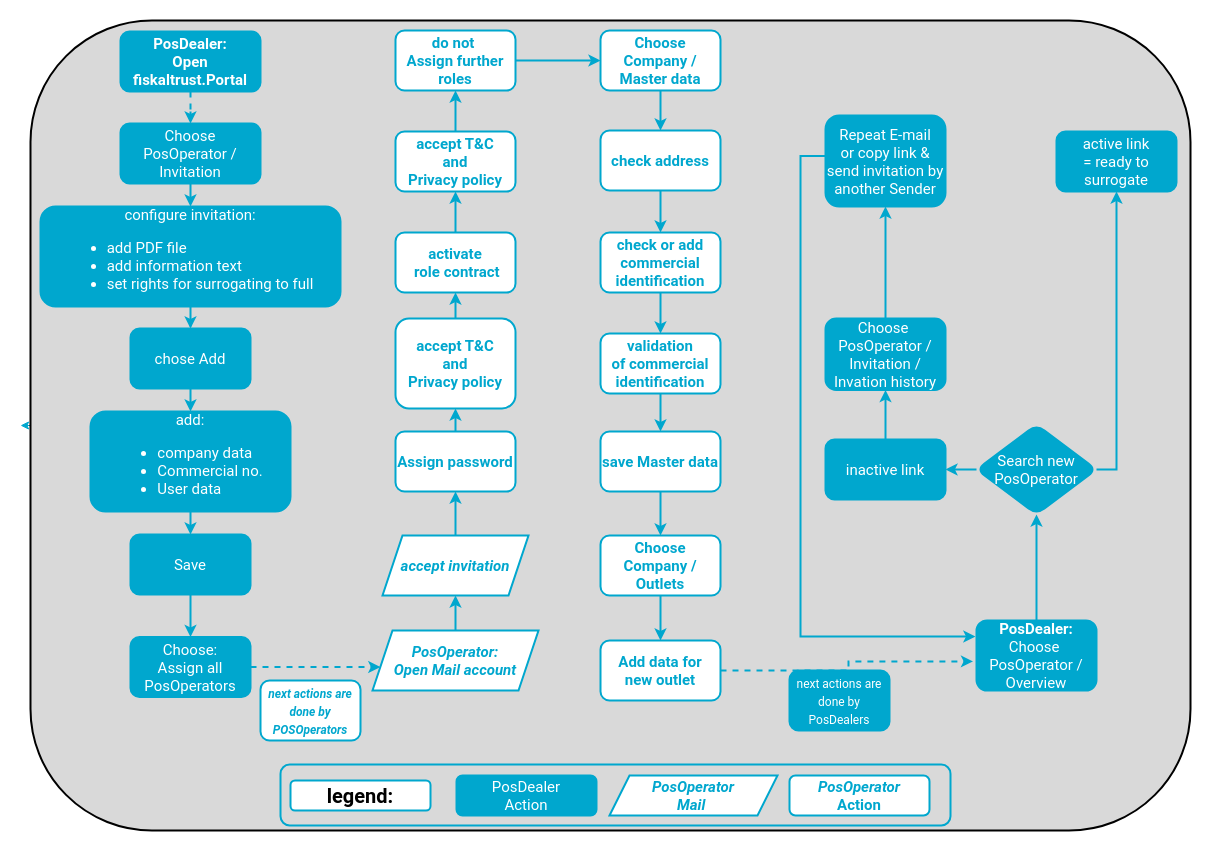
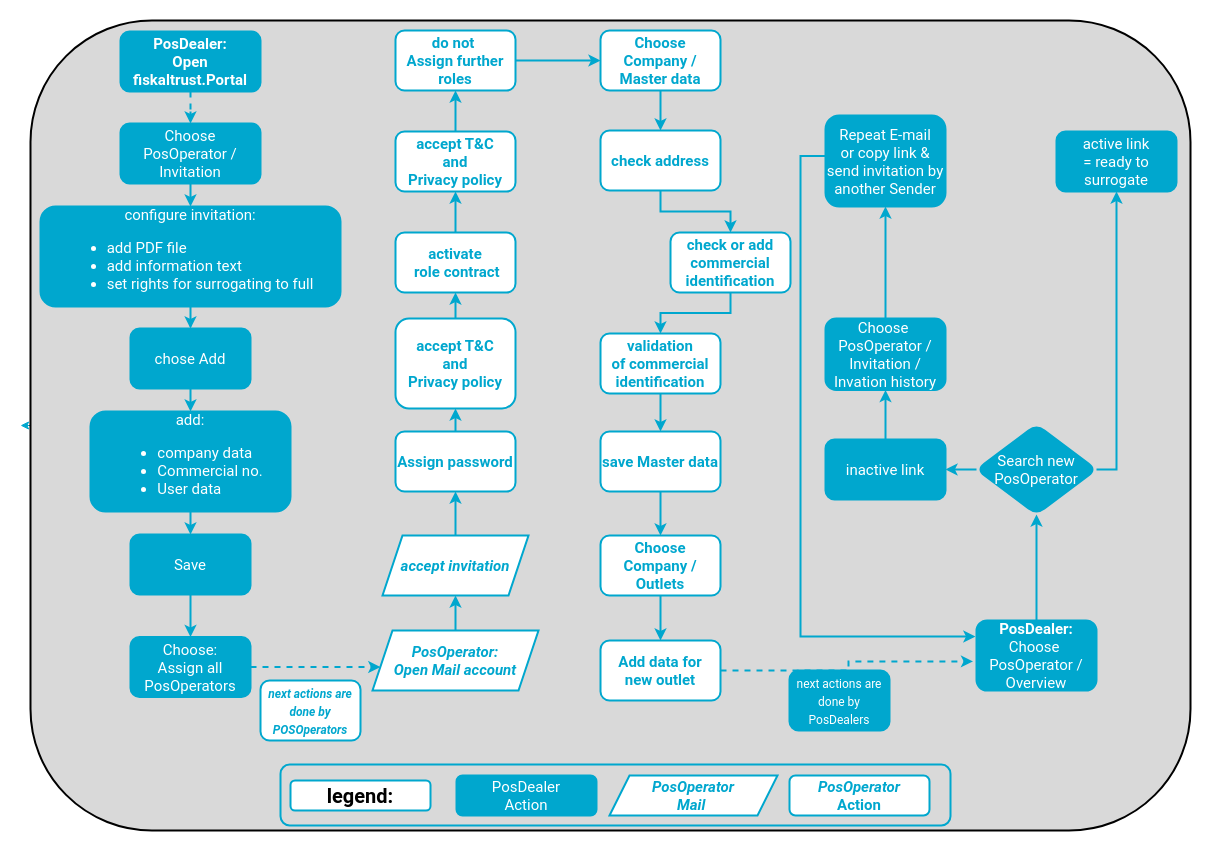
  <mxCell id="0" />
  <mxCell id="1" parent="0" />
  <mxCell id="2" style="edgeStyle=orthogonalEdgeStyle;rounded=0;orthogonalLoop=1;jettySize=auto;html=1;exitX=0;exitY=0.5;exitDx=0;exitDy=0;fontFamily=Roboto;fontColor=#C4C4C4;strokeColor=#00A7CE;" edge="1" parent="1" source="3"><mxGeometry relative="1" as="geometry"><mxPoint x="20" y="425.571" as="targetPoint" /></mxGeometry></mxCell>
  <mxCell id="3" value="" style="rounded=1;whiteSpace=wrap;html=1;labelBackgroundColor=#D9D9D9;fontFamily=Roboto;fontColor=#C4C4C4;strokeColor=default;strokeWidth=2;fillColor=#D9D9D9;gradientColor=none;" vertex="1" parent="1"><mxGeometry x="30" y="20" width="1160" height="810" as="geometry" /></mxCell>
  <mxCell id="4" value="" style="edgeStyle=orthogonalEdgeStyle;rounded=0;orthogonalLoop=1;jettySize=auto;html=1;fontFamily=Roboto;fontSize=24;fontColor=#00A7CE;strokeColor=#00A7CE;strokeWidth=2;dashed=1;" parent="1" source="5" target="7" edge="1"><mxGeometry relative="1" as="geometry" /></mxCell>
  <mxCell id="5" value="&lt;span style=&quot;font-weight: 700&quot;&gt;PosDealer:&lt;/span&gt;&lt;br style=&quot;font-weight: 700&quot;&gt;&lt;span style=&quot;font-weight: 700&quot;&gt;Open fiskaltrust.Portal&lt;/span&gt;&lt;span style=&quot;font-weight: 700 ; font-size: 15px&quot;&gt;&lt;br&gt;&lt;/span&gt;" style="whiteSpace=wrap;html=1;rounded=1;fontColor=#FFFFFF;strokeColor=#00A7CE;fillColor=#00A7CE;fontFamily=Roboto;fontSize=15;strokeWidth=2;" parent="1" vertex="1"><mxGeometry x="120" y="31" width="140" height="60" as="geometry" /></mxCell>
  <mxCell id="6" value="" style="edgeStyle=orthogonalEdgeStyle;rounded=0;orthogonalLoop=1;jettySize=auto;html=1;fontColor=#00A7CE;strokeColor=#00A7CE;strokeWidth=2;" parent="1" source="7" target="9" edge="1"><mxGeometry relative="1" as="geometry" /></mxCell>
  <mxCell id="7" value="Choose&lt;br&gt;PosOperator / Invitation" style="whiteSpace=wrap;html=1;rounded=1;fontFamily=Roboto;fontSize=15;fontColor=#FFFFFF;strokeColor=#00A7CE;fillColor=#00A7CE;strokeWidth=2;" parent="1" vertex="1"><mxGeometry x="120" y="123" width="140" height="60" as="geometry" /></mxCell>
  <mxCell id="8" value="" style="edgeStyle=orthogonalEdgeStyle;rounded=0;orthogonalLoop=1;jettySize=auto;html=1;fontColor=#00A7CE;strokeColor=#00A7CE;strokeWidth=2;" parent="1" source="9" target="11" edge="1"><mxGeometry relative="1" as="geometry" /></mxCell>
  <mxCell id="9" value="configure invitation:&lt;br&gt;&lt;ul&gt;&lt;li style=&quot;text-align: left&quot;&gt;&lt;span&gt;add PDF file&lt;/span&gt;&lt;br&gt;&lt;/li&gt;&lt;li style=&quot;text-align: left&quot;&gt;add information&amp;nbsp;text&lt;/li&gt;&lt;li style=&quot;text-align: left&quot;&gt;set rights for surrogating to full&lt;/li&gt;&lt;/ul&gt;" style="whiteSpace=wrap;html=1;rounded=1;fontFamily=Roboto;fontSize=15;fontColor=#FFFFFF;strokeColor=#00A7CE;fillColor=#00A7CE;strokeWidth=2;" parent="1" vertex="1"><mxGeometry x="40" y="206" width="300" height="100" as="geometry" /></mxCell>
  <mxCell id="10" value="" style="edgeStyle=orthogonalEdgeStyle;rounded=0;orthogonalLoop=1;jettySize=auto;html=1;fontColor=#00A7CE;strokeColor=#00A7CE;strokeWidth=2;" parent="1" source="11" target="13" edge="1"><mxGeometry relative="1" as="geometry" /></mxCell>
  <mxCell id="11" value="chose Add" style="whiteSpace=wrap;html=1;rounded=1;fontFamily=Roboto;fontSize=15;fontColor=#FFFFFF;strokeColor=#00A7CE;fillColor=#00A7CE;strokeWidth=2;" parent="1" vertex="1"><mxGeometry x="130" y="328" width="120" height="60" as="geometry" /></mxCell>
  <mxCell id="12" value="" style="edgeStyle=orthogonalEdgeStyle;rounded=0;orthogonalLoop=1;jettySize=auto;html=1;fontColor=#00A7CE;strokeColor=#00A7CE;strokeWidth=2;" parent="1" source="13" target="15" edge="1"><mxGeometry relative="1" as="geometry" /></mxCell>
  <mxCell id="13" value="add:&lt;br&gt;&lt;ul&gt;&lt;li style=&quot;text-align: left&quot;&gt;company data&lt;/li&gt;&lt;li style=&quot;text-align: left&quot;&gt;Commercial no.&lt;/li&gt;&lt;li style=&quot;text-align: left&quot;&gt;User data&lt;/li&gt;&lt;/ul&gt;" style="whiteSpace=wrap;html=1;rounded=1;fontFamily=Roboto;fontSize=15;fontColor=#FFFFFF;strokeColor=#00A7CE;fillColor=#00A7CE;strokeWidth=2;" parent="1" vertex="1"><mxGeometry x="90" y="411" width="200" height="100" as="geometry" /></mxCell>
  <mxCell id="14" value="" style="edgeStyle=orthogonalEdgeStyle;rounded=0;orthogonalLoop=1;jettySize=auto;html=1;fontColor=#00A7CE;strokeColor=#00A7CE;strokeWidth=2;" parent="1" source="15" target="17" edge="1"><mxGeometry relative="1" as="geometry" /></mxCell>
  <mxCell id="15" value="Save" style="whiteSpace=wrap;html=1;rounded=1;fontFamily=Roboto;fontSize=15;fontColor=#FFFFFF;strokeColor=#00A7CE;fillColor=#00A7CE;strokeWidth=2;" parent="1" vertex="1"><mxGeometry x="130" y="534" width="120" height="60" as="geometry" /></mxCell>
  <mxCell id="16" value="" style="edgeStyle=orthogonalEdgeStyle;rounded=0;orthogonalLoop=1;jettySize=auto;html=1;fontColor=#00A7CE;strokeColor=#00A7CE;strokeWidth=2;dashed=1;" parent="1" source="17" target="19" edge="1"><mxGeometry relative="1" as="geometry"><Array as="points"><mxPoint x="310" y="667" /><mxPoint x="310" y="667" /></Array></mxGeometry></mxCell>
  <mxCell id="17" value="Choose:&lt;br&gt;Assign all PosOperators" style="whiteSpace=wrap;html=1;rounded=1;fontFamily=Roboto;fontSize=15;fontColor=#FFFFFF;strokeColor=#00A7CE;fillColor=#00A7CE;strokeWidth=2;" parent="1" vertex="1"><mxGeometry x="130" y="636.5" width="120" height="60" as="geometry" /></mxCell>
  <mxCell id="18" value="" style="edgeStyle=orthogonalEdgeStyle;rounded=0;orthogonalLoop=1;jettySize=auto;html=1;fontFamily=Roboto;fontSize=24;fontColor=#00A7CE;strokeColor=#00A7CE;strokeWidth=2;exitX=0.5;exitY=0;exitDx=0;exitDy=0;" parent="1" source="19" target="21" edge="1"><mxGeometry relative="1" as="geometry"><mxPoint x="422" y="636.5" as="sourcePoint" /></mxGeometry></mxCell>
  <mxCell id="19" value="PosOperator:&lt;br&gt;Open Mail account" style="shape=parallelogram;perimeter=parallelogramPerimeter;whiteSpace=wrap;html=1;fixedSize=1;labelBackgroundColor=#;fontFamily=Roboto;fontSize=15;fontColor=#00A7CE;strokeColor=#00A7CE;fillColor=default;fontStyle=3;strokeWidth=2;" parent="1" vertex="1"><mxGeometry x="372" y="630" width="166" height="60" as="geometry" /></mxCell>
  <mxCell id="20" value="" style="edgeStyle=orthogonalEdgeStyle;rounded=0;orthogonalLoop=1;jettySize=auto;html=1;fontFamily=Roboto;fontSize=24;fontColor=#00A7CE;strokeColor=#00A7CE;strokeWidth=2;exitX=0.5;exitY=0;exitDx=0;exitDy=0;" parent="1" source="21" target="23" edge="1"><mxGeometry relative="1" as="geometry"><mxPoint x="421" y="606.5" as="sourcePoint" /></mxGeometry></mxCell>
  <mxCell id="21" value="accept invitation" style="shape=parallelogram;perimeter=parallelogramPerimeter;whiteSpace=wrap;html=1;fixedSize=1;labelBackgroundColor=#;fontFamily=Roboto;fontSize=15;fontColor=#00A7CE;strokeColor=#00A7CE;fillColor=default;fontStyle=3;strokeWidth=2;" parent="1" vertex="1"><mxGeometry x="382" y="535" width="146" height="60" as="geometry" /></mxCell>
  <mxCell id="22" value="" style="edgeStyle=orthogonalEdgeStyle;rounded=0;orthogonalLoop=1;jettySize=auto;html=1;fontFamily=Roboto;fontSize=24;fontColor=#00A7CE;strokeColor=#00A7CE;strokeWidth=2;" parent="1" source="23" target="25" edge="1"><mxGeometry relative="1" as="geometry" /></mxCell>
  <mxCell id="23" value="Assign password" style="whiteSpace=wrap;html=1;rounded=1;fontFamily=Roboto;fontSize=15;fontColor=#00A7CE;fontStyle=1;strokeColor=#00A7CE;strokeWidth=2;" parent="1" vertex="1"><mxGeometry x="395" y="431" width="120" height="60" as="geometry" /></mxCell>
  <mxCell id="24" value="" style="edgeStyle=orthogonalEdgeStyle;rounded=0;orthogonalLoop=1;jettySize=auto;html=1;strokeColor=#00A7CE;strokeWidth=2;" parent="1" source="25" target="31" edge="1"><mxGeometry relative="1" as="geometry" /></mxCell>
  <mxCell id="25" value="accept T&amp;amp;C&lt;br&gt;and &lt;br&gt;Privacy policy" style="whiteSpace=wrap;html=1;rounded=1;fontFamily=Roboto;fontSize=15;fontColor=#00A7CE;fontStyle=1;strokeColor=#00A7CE;strokeWidth=2;" parent="1" vertex="1"><mxGeometry x="395" y="318" width="120" height="90" as="geometry" /></mxCell>
  <mxCell id="26" value="" style="edgeStyle=orthogonalEdgeStyle;rounded=0;orthogonalLoop=1;jettySize=auto;html=1;fontColor=#00A7CE;strokeColor=#00A7CE;strokeWidth=2;" parent="1" source="27" target="37" edge="1"><mxGeometry relative="1" as="geometry" /></mxCell>
  <mxCell id="27" value="Choose Company / Master data" style="whiteSpace=wrap;html=1;rounded=1;fontFamily=Roboto;fontSize=15;fontColor=#00A7CE;fontStyle=1;strokeColor=#00A7CE;strokeWidth=2;" parent="1" vertex="1"><mxGeometry x="600" y="30" width="120" height="60" as="geometry" /></mxCell>
  <mxCell id="28" value="" style="edgeStyle=orthogonalEdgeStyle;rounded=0;orthogonalLoop=1;jettySize=auto;html=1;fontColor=#00A7CE;strokeColor=#00A7CE;strokeWidth=2;entryX=0.5;entryY=0;entryDx=0;entryDy=0;" parent="1" source="29" target="41" edge="1"><mxGeometry relative="1" as="geometry"><mxPoint x="975" y="163" as="targetPoint" /></mxGeometry></mxCell>
- <mxCell id="29" value="check or add commercial identification" style="whiteSpace=wrap;html=1;rounded=1;fontFamily=Roboto;fontSize=15;fontColor=#00A7CE;fontStyle=1;strokeColor=#00A7CE;strokeWidth=2;" parent="1" vertex="1"><mxGeometry x="600" y="232" width="120" height="60" as="geometry" /></mxCell>
+ <mxCell id="29" value="check or add commercial identification" style="whiteSpace=wrap;html=1;rounded=1;fontFamily=Roboto;fontSize=15;fontColor=#00A7CE;fontStyle=1;strokeColor=#00A7CE;strokeWidth=2;" parent="1" vertex="1"><mxGeometry x="670" y="232" width="120" height="60" as="geometry" /></mxCell>
  <mxCell id="30" value="" style="edgeStyle=orthogonalEdgeStyle;rounded=0;orthogonalLoop=1;jettySize=auto;html=1;fontColor=#00A7CE;strokeColor=#00A7CE;strokeWidth=2;" parent="1" source="31" target="33" edge="1"><mxGeometry relative="1" as="geometry" /></mxCell>
  <mxCell id="31" value="activate&lt;br&gt;&amp;nbsp;role contract" style="whiteSpace=wrap;html=1;rounded=1;fontFamily=Roboto;fontSize=15;fontColor=#00A7CE;fontStyle=1;strokeColor=#00A7CE;strokeWidth=2;" parent="1" vertex="1"><mxGeometry x="395" y="232" width="120" height="60" as="geometry" /></mxCell>
  <mxCell id="32" value="" style="edgeStyle=orthogonalEdgeStyle;rounded=0;orthogonalLoop=1;jettySize=auto;html=1;fontColor=#00A7CE;strokeColor=#00A7CE;strokeWidth=2;" parent="1" source="33" target="35" edge="1"><mxGeometry relative="1" as="geometry" /></mxCell>
  <mxCell id="33" value="&lt;span&gt;accept T&amp;amp;C&lt;/span&gt;&lt;br&gt;&lt;span&gt;and &lt;br&gt;Privacy policy&lt;/span&gt;" style="whiteSpace=wrap;html=1;rounded=1;fontFamily=Roboto;fontSize=15;fontColor=#00A7CE;fontStyle=1;strokeColor=#00A7CE;strokeWidth=2;" parent="1" vertex="1"><mxGeometry x="395" y="131" width="120" height="60" as="geometry" /></mxCell>
  <mxCell id="34" value="" style="edgeStyle=orthogonalEdgeStyle;rounded=0;orthogonalLoop=1;jettySize=auto;html=1;fontColor=#00A7CE;strokeColor=#00A7CE;strokeWidth=2;" parent="1" source="35" target="27" edge="1"><mxGeometry relative="1" as="geometry" /></mxCell>
  <mxCell id="35" value="&lt;h4&gt;do not&amp;nbsp;&lt;br&gt;Assign further roles&lt;/h4&gt;" style="whiteSpace=wrap;html=1;rounded=1;fontFamily=Roboto;fontSize=15;fontColor=#00A7CE;fontStyle=1;strokeColor=#00A7CE;strokeWidth=2;" parent="1" vertex="1"><mxGeometry x="395" y="30" width="120" height="60" as="geometry" /></mxCell>
  <mxCell id="36" value="" style="edgeStyle=orthogonalEdgeStyle;rounded=0;orthogonalLoop=1;jettySize=auto;html=1;fontColor=#00A7CE;strokeColor=#00A7CE;strokeWidth=2;" parent="1" source="37" target="29" edge="1"><mxGeometry relative="1" as="geometry" /></mxCell>
  <mxCell id="37" value="check address" style="whiteSpace=wrap;html=1;rounded=1;fontFamily=Roboto;fontSize=15;fontColor=#00A7CE;fontStyle=1;strokeColor=#00A7CE;strokeWidth=2;" parent="1" vertex="1"><mxGeometry x="600" y="130" width="120" height="60" as="geometry" /></mxCell>
  <mxCell id="38" value="" style="edgeStyle=orthogonalEdgeStyle;rounded=0;orthogonalLoop=1;jettySize=auto;html=1;strokeColor=#00A7CE;strokeWidth=2;" parent="1" source="39" target="55" edge="1"><mxGeometry relative="1" as="geometry" /></mxCell>
  <mxCell id="39" value="save Master data" style="whiteSpace=wrap;html=1;rounded=1;fontFamily=Roboto;fontSize=15;fontColor=#00A7CE;fontStyle=1;strokeColor=#00A7CE;strokeWidth=2;" parent="1" vertex="1"><mxGeometry x="600" y="431" width="120" height="60" as="geometry" /></mxCell>
  <mxCell id="40" value="" style="edgeStyle=orthogonalEdgeStyle;rounded=0;orthogonalLoop=1;jettySize=auto;html=1;fontColor=#00A7CE;strokeColor=#00A7CE;strokeWidth=2;entryX=0.5;entryY=0;entryDx=0;entryDy=0;" parent="1" source="41" target="39" edge="1"><mxGeometry relative="1" as="geometry"><mxPoint x="1056" y="399" as="targetPoint" /></mxGeometry></mxCell>
  <mxCell id="41" value="validation&lt;br&gt;of commercial identification" style="whiteSpace=wrap;html=1;rounded=1;fontFamily=Roboto;fontSize=15;fontColor=#00A7CE;fontStyle=1;strokeColor=#00A7CE;strokeWidth=2;" parent="1" vertex="1"><mxGeometry x="600" y="333" width="120" height="60" as="geometry" /></mxCell>
  <mxCell id="42" value="" style="edgeStyle=orthogonalEdgeStyle;rounded=0;orthogonalLoop=1;jettySize=auto;html=1;fontColor=#00A7CE;strokeColor=#00A7CE;strokeWidth=2;" parent="1" source="43" target="46" edge="1"><mxGeometry relative="1" as="geometry" /></mxCell>
  <mxCell id="43" value="&lt;span style=&quot;font-weight: 700&quot;&gt;PosDealer:&lt;br&gt;&lt;/span&gt;Choose&amp;nbsp;&lt;br&gt;PosOperator / Overview" style="whiteSpace=wrap;html=1;rounded=1;fontFamily=Roboto;fontSize=15;fontColor=#FFFFFF;strokeColor=#00A7CE;fillColor=#00A7CE;strokeWidth=2;" parent="1" vertex="1"><mxGeometry x="976" y="620" width="120" height="70" as="geometry" /></mxCell>
  <mxCell id="44" style="edgeStyle=orthogonalEdgeStyle;rounded=0;orthogonalLoop=1;jettySize=auto;html=1;exitX=1;exitY=0.5;exitDx=0;exitDy=0;entryX=0.5;entryY=1;entryDx=0;entryDy=0;fontColor=#00A7CE;strokeColor=#00A7CE;strokeWidth=2;" parent="1" source="46" target="53" edge="1"><mxGeometry relative="1" as="geometry"><mxPoint x="1259" y="1004.66" as="targetPoint" /></mxGeometry></mxCell>
  <mxCell id="45" style="edgeStyle=orthogonalEdgeStyle;rounded=0;orthogonalLoop=1;jettySize=auto;html=1;entryX=1;entryY=0.5;entryDx=0;entryDy=0;fontFamily=Helvetica;fontColor=#00A7CE;strokeColor=#00A7CE;strokeWidth=2;" edge="1" parent="1" source="46" target="48"><mxGeometry relative="1" as="geometry" /></mxCell>
  <mxCell id="46" value="Search new PosOperator" style="rhombus;whiteSpace=wrap;html=1;rounded=1;fontFamily=Roboto;fontSize=15;fontColor=#FFFFFF;strokeColor=#00A7CE;fillColor=#00A7CE;strokeWidth=2;" parent="1" vertex="1"><mxGeometry x="976" y="424" width="120" height="90" as="geometry" /></mxCell>
  <mxCell id="47" value="" style="edgeStyle=orthogonalEdgeStyle;rounded=0;orthogonalLoop=1;jettySize=auto;html=1;fontColor=#00A7CE;strokeColor=#00A7CE;strokeWidth=2;" parent="1" source="48" target="50" edge="1"><mxGeometry relative="1" as="geometry" /></mxCell>
  <mxCell id="48" value="inactive link" style="whiteSpace=wrap;html=1;rounded=1;fontFamily=Roboto;fontSize=15;fontColor=#FFFFFF;strokeColor=#00A7CE;fillColor=#00A7CE;strokeWidth=2;" parent="1" vertex="1"><mxGeometry x="825" y="439" width="120" height="60" as="geometry" /></mxCell>
  <mxCell id="49" value="" style="edgeStyle=orthogonalEdgeStyle;rounded=0;orthogonalLoop=1;jettySize=auto;html=1;fontColor=#00A7CE;strokeColor=#00A7CE;strokeWidth=2;" parent="1" source="50" target="52" edge="1"><mxGeometry relative="1" as="geometry" /></mxCell>
  <mxCell id="50" value="Choose&amp;nbsp;&lt;br&gt;PosOperator / Invitation / Invation history" style="whiteSpace=wrap;html=1;rounded=1;fontFamily=Roboto;fontSize=15;fontColor=#FFFFFF;strokeColor=#00A7CE;fillColor=#00A7CE;strokeWidth=2;" parent="1" vertex="1"><mxGeometry x="825" y="318" width="120" height="71.5" as="geometry" /></mxCell>
  <mxCell id="51" value="" style="edgeStyle=orthogonalEdgeStyle;rounded=0;orthogonalLoop=1;jettySize=auto;html=1;fontColor=#00A7CE;strokeColor=#00A7CE;strokeWidth=2;exitX=0;exitY=0.5;exitDx=0;exitDy=0;entryX=-0.009;entryY=0.3;entryDx=0;entryDy=0;entryPerimeter=0;" parent="1" edge="1"><mxGeometry relative="1" as="geometry"><mxPoint x="974.92" y="636" as="targetPoint" /><Array as="points"><mxPoint x="800" y="156" /><mxPoint x="800" y="636" /></Array><mxPoint x="825" y="155.5" as="sourcePoint" /></mxGeometry></mxCell>
  <mxCell id="52" value="Repeat E-mail&lt;br&gt;or copy link &amp;amp; send invitation by another Sender" style="whiteSpace=wrap;html=1;rounded=1;fontFamily=Roboto;fontSize=15;fontColor=#FFFFFF;strokeColor=#00A7CE;fillColor=#00A7CE;strokeWidth=2;" parent="1" vertex="1"><mxGeometry x="825" y="115" width="120" height="91" as="geometry" /></mxCell>
  <mxCell id="53" value="active link&lt;br&gt;= ready to surrogate" style="whiteSpace=wrap;html=1;rounded=1;fontFamily=Roboto;fontSize=15;fontColor=#FFFFFF;strokeColor=#00A7CE;fillColor=#00A7CE;strokeWidth=2;" parent="1" vertex="1"><mxGeometry x="1056" y="131" width="120" height="60" as="geometry" /></mxCell>
  <mxCell id="54" value="" style="edgeStyle=orthogonalEdgeStyle;rounded=0;orthogonalLoop=1;jettySize=auto;html=1;strokeColor=#00A7CE;strokeWidth=2;" parent="1" source="55" target="57" edge="1"><mxGeometry relative="1" as="geometry" /></mxCell>
  <mxCell id="55" value="Choose Company / Outlets" style="whiteSpace=wrap;html=1;rounded=1;fontFamily=Roboto;fontSize=15;fontColor=#00A7CE;fontStyle=1;strokeColor=#00A7CE;strokeWidth=2;" parent="1" vertex="1"><mxGeometry x="600" y="535" width="120" height="60" as="geometry" /></mxCell>
  <mxCell id="56" value="" style="edgeStyle=orthogonalEdgeStyle;rounded=0;orthogonalLoop=1;jettySize=auto;html=1;strokeColor=#00A7CE;strokeWidth=2;dashed=1;entryX=-0.029;entryY=0.584;entryDx=0;entryDy=0;exitX=1;exitY=0.5;exitDx=0;exitDy=0;entryPerimeter=0;" parent="1" source="57" target="43" edge="1"><mxGeometry relative="1" as="geometry"><mxPoint x="1044" y="454" as="sourcePoint" /><mxPoint x="1107" y="520" as="targetPoint" /></mxGeometry></mxCell>
  <mxCell id="57" value="Add data for&lt;br&gt;new outlet" style="whiteSpace=wrap;html=1;rounded=1;fontFamily=Roboto;fontSize=15;fontColor=#00A7CE;fontStyle=1;strokeColor=#00A7CE;strokeWidth=2;" parent="1" vertex="1"><mxGeometry x="600" y="640" width="120" height="60" as="geometry" /></mxCell>
  <mxCell id="58" value="" style="rounded=1;whiteSpace=wrap;html=1;fillColor=none;strokeWidth=2;strokeColor=#00A7CE;" parent="1" vertex="1"><mxGeometry x="280" y="764" width="670" height="61" as="geometry" /></mxCell>
  <mxCell id="59" value="&lt;span style=&quot;font-size: 15px&quot;&gt;PosDealer&lt;br&gt;Action&lt;/span&gt;" style="whiteSpace=wrap;html=1;rounded=1;fontFamily=Roboto;fontSize=15;fontColor=#FFFFFF;strokeColor=#00A7CE;fillColor=#00A7CE;strokeWidth=2;" parent="1" vertex="1"><mxGeometry x="456" y="775" width="140" height="40" as="geometry" /></mxCell>
  <mxCell id="60" value="&lt;i&gt;PosOperator&lt;br&gt;&lt;/i&gt;Action" style="whiteSpace=wrap;html=1;rounded=1;fontFamily=Roboto;fontStyle=1;fontSize=15;fontColor=#00A7CE;strokeColor=#00A7CE;strokeWidth=2;" parent="1" vertex="1"><mxGeometry x="789" y="775" width="140" height="40" as="geometry" /></mxCell>
  <mxCell id="61" value="&lt;font style=&quot;font-size: 20px&quot;&gt;legend:&lt;/font&gt;" style="whiteSpace=wrap;html=1;rounded=1;fontFamily=Roboto;fontStyle=1;fontSize=15;strokeWidth=2;strokeColor=#00A7CE;" parent="1" vertex="1"><mxGeometry x="290" y="780" width="140" height="30" as="geometry" /></mxCell>
  <mxCell id="62" value="PosOperator&lt;br&gt;Mail&amp;nbsp;" style="shape=parallelogram;perimeter=parallelogramPerimeter;whiteSpace=wrap;html=1;fixedSize=1;labelBackgroundColor=#;fontFamily=Roboto;fontSize=15;fontColor=#00A7CE;strokeColor=#00A7CE;fillColor=default;fontStyle=3;strokeWidth=2;" parent="1" vertex="1"><mxGeometry x="609" y="775" width="168" height="40" as="geometry" /></mxCell>
  <mxCell id="63" value="&lt;span style=&quot;font-size: 12px&quot;&gt;&lt;i&gt;next actions are done by POSOperators&lt;/i&gt;&lt;/span&gt;" style="whiteSpace=wrap;html=1;rounded=1;fontFamily=Roboto;fontStyle=1;fontSize=15;fontColor=#00A7CE;strokeColor=#00A7CE;strokeWidth=2;" vertex="1" parent="1"><mxGeometry x="260" y="680" width="100" height="60" as="geometry" /></mxCell>
  <mxCell id="64" value="&lt;span style=&quot;font-size: 12px&quot;&gt;next actions are done by PosDealers&lt;br&gt;&lt;/span&gt;" style="whiteSpace=wrap;html=1;rounded=1;fontFamily=Roboto;fontSize=15;fontColor=#FFFFFF;strokeColor=#00A7CE;fillColor=#00A7CE;strokeWidth=2;" vertex="1" parent="1"><mxGeometry x="789" y="670" width="100" height="60" as="geometry" /></mxCell>
